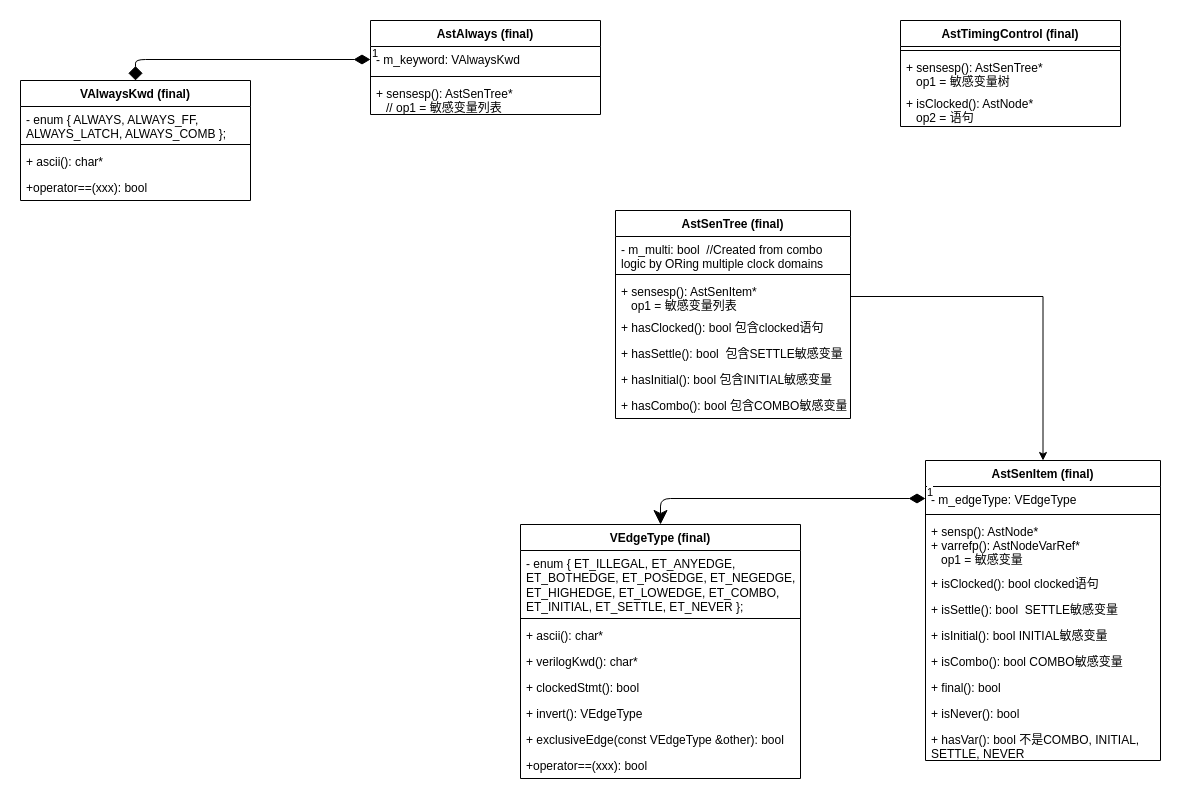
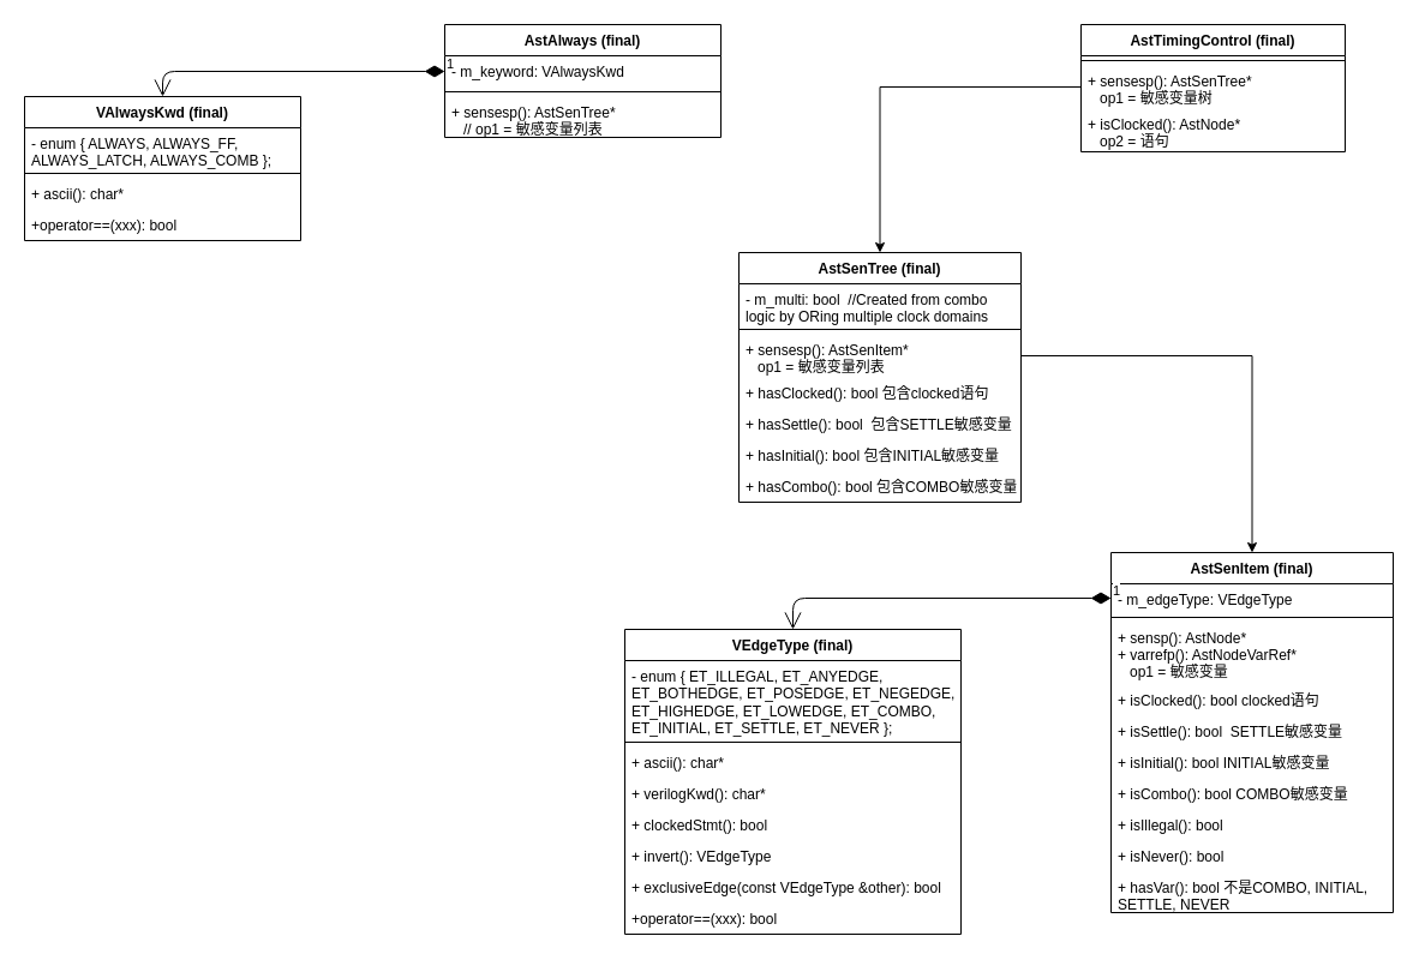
  <mxCell id="0" />
  <mxCell id="1" parent="0" />
  <mxCell id="2" value="AstAlways (final)" style="swimlane;fontStyle=1;align=center;verticalAlign=top;childLayout=stackLayout;horizontal=1;startSize=26;horizontalStack=0;resizeParent=1;resizeParentMax=0;resizeLast=0;collapsible=1;marginBottom=0;" vertex="1" parent="1"><mxGeometry x="370" y="20" width="230" height="94" as="geometry" /></mxCell>
  <mxCell id="3" value="- m_keyword: VAlwaysKwd" style="text;strokeColor=none;fillColor=none;align=left;verticalAlign=top;spacingLeft=4;spacingRight=4;overflow=hidden;rotatable=0;points=[[0,0.5],[1,0.5]];portConstraint=eastwest;" vertex="1" parent="2"><mxGeometry y="26" width="230" height="26" as="geometry" /></mxCell>
  <mxCell id="4" value="" style="line;strokeWidth=1;fillColor=none;align=left;verticalAlign=middle;spacingTop=-1;spacingLeft=3;spacingRight=3;rotatable=0;labelPosition=right;points=[];portConstraint=eastwest;" vertex="1" parent="2"><mxGeometry y="52" width="230" height="8" as="geometry" /></mxCell>
  <mxCell id="5" value="+ sensesp(): AstSenTree*&#10;   // op1 = 敏感变量列表" style="text;strokeColor=none;fillColor=none;align=left;verticalAlign=top;spacingLeft=4;spacingRight=4;overflow=hidden;rotatable=0;points=[[0,0.5],[1,0.5]];portConstraint=eastwest;" vertex="1" parent="2"><mxGeometry y="60" width="230" height="34" as="geometry" /></mxCell>
  <mxCell id="6" value="AstTimingControl (final)" style="swimlane;fontStyle=1;align=center;verticalAlign=top;childLayout=stackLayout;horizontal=1;startSize=26;horizontalStack=0;resizeParent=1;resizeParentMax=0;resizeLast=0;collapsible=1;marginBottom=0;" vertex="1" parent="1"><mxGeometry x="900" y="20" width="220" height="106" as="geometry" /></mxCell>
  <mxCell id="7" value="" style="line;strokeWidth=1;fillColor=none;align=left;verticalAlign=middle;spacingTop=-1;spacingLeft=3;spacingRight=3;rotatable=0;labelPosition=right;points=[];portConstraint=eastwest;" vertex="1" parent="6"><mxGeometry y="26" width="220" height="8" as="geometry" /></mxCell>
  <mxCell id="8" value="+ sensesp(): AstSenTree*&#10;   op1 = 敏感变量树" style="text;strokeColor=none;fillColor=none;align=left;verticalAlign=top;spacingLeft=4;spacingRight=4;overflow=hidden;rotatable=0;points=[[0,0.5],[1,0.5]];portConstraint=eastwest;" vertex="1" parent="6"><mxGeometry y="34" width="220" height="36" as="geometry" /></mxCell>
  <mxCell id="9" value="+ isClocked(): AstNode*&#10;   op2 = 语句" style="text;strokeColor=none;fillColor=none;align=left;verticalAlign=top;spacingLeft=4;spacingRight=4;overflow=hidden;rotatable=0;points=[[0,0.5],[1,0.5]];portConstraint=eastwest;" vertex="1" parent="6"><mxGeometry y="70" width="220" height="36" as="geometry" /></mxCell>
  <mxCell id="10" value="AstSenTree (final)" style="swimlane;fontStyle=1;align=center;verticalAlign=top;childLayout=stackLayout;horizontal=1;startSize=26;horizontalStack=0;resizeParent=1;resizeParentMax=0;resizeLast=0;collapsible=1;marginBottom=0;" vertex="1" parent="1"><mxGeometry x="615" y="210" width="235" height="208" as="geometry" /></mxCell>
  <mxCell id="11" value="- m_multi: bool  //Created from combo logic by ORing multiple clock domains" style="text;strokeColor=none;fillColor=none;align=left;verticalAlign=top;spacingLeft=4;spacingRight=4;overflow=hidden;rotatable=0;points=[[0,0.5],[1,0.5]];portConstraint=eastwest;whiteSpace=wrap;" vertex="1" parent="10"><mxGeometry y="26" width="235" height="34" as="geometry" /></mxCell>
  <mxCell id="12" value="" style="line;strokeWidth=1;fillColor=none;align=left;verticalAlign=middle;spacingTop=-1;spacingLeft=3;spacingRight=3;rotatable=0;labelPosition=right;points=[];portConstraint=eastwest;" vertex="1" parent="10"><mxGeometry y="60" width="235" height="8" as="geometry" /></mxCell>
  <mxCell id="13" value="+ sensesp(): AstSenItem*&#10;   op1 = 敏感变量列表" style="text;strokeColor=none;fillColor=none;align=left;verticalAlign=top;spacingLeft=4;spacingRight=4;overflow=hidden;rotatable=0;points=[[0,0.5],[1,0.5]];portConstraint=eastwest;" vertex="1" parent="10"><mxGeometry y="68" width="235" height="36" as="geometry" /></mxCell>
  <mxCell id="14" value="+ hasClocked(): bool 包含clocked语句" style="text;strokeColor=none;fillColor=none;align=left;verticalAlign=top;spacingLeft=4;spacingRight=4;overflow=hidden;rotatable=0;points=[[0,0.5],[1,0.5]];portConstraint=eastwest;" vertex="1" parent="10"><mxGeometry y="104" width="235" height="26" as="geometry" /></mxCell>
  <mxCell id="15" value="+ hasSettle(): bool  包含SETTLE敏感变量" style="text;strokeColor=none;fillColor=none;align=left;verticalAlign=top;spacingLeft=4;spacingRight=4;overflow=hidden;rotatable=0;points=[[0,0.5],[1,0.5]];portConstraint=eastwest;" vertex="1" parent="10"><mxGeometry y="130" width="235" height="26" as="geometry" /></mxCell>
  <mxCell id="16" value="+ hasInitial(): bool 包含INITIAL敏感变量" style="text;strokeColor=none;fillColor=none;align=left;verticalAlign=top;spacingLeft=4;spacingRight=4;overflow=hidden;rotatable=0;points=[[0,0.5],[1,0.5]];portConstraint=eastwest;" vertex="1" parent="10"><mxGeometry y="156" width="235" height="26" as="geometry" /></mxCell>
  <mxCell id="17" value="+ hasCombo(): bool 包含COMBO敏感变量" style="text;strokeColor=none;fillColor=none;align=left;verticalAlign=top;spacingLeft=4;spacingRight=4;overflow=hidden;rotatable=0;points=[[0,0.5],[1,0.5]];portConstraint=eastwest;" vertex="1" parent="10"><mxGeometry y="182" width="235" height="26" as="geometry" /></mxCell>
  <mxCell id="18" value="AstSenItem (final)" style="swimlane;fontStyle=1;align=center;verticalAlign=top;childLayout=stackLayout;horizontal=1;startSize=26;horizontalStack=0;resizeParent=1;resizeParentMax=0;resizeLast=0;collapsible=1;marginBottom=0;" vertex="1" parent="1"><mxGeometry x="925" y="460" width="235" height="300" as="geometry" /></mxCell>
  <mxCell id="19" value="- m_edgeType: VEdgeType" style="text;strokeColor=none;fillColor=none;align=left;verticalAlign=top;spacingLeft=4;spacingRight=4;overflow=hidden;rotatable=0;points=[[0,0.5],[1,0.5]];portConstraint=eastwest;whiteSpace=wrap;" vertex="1" parent="18"><mxGeometry y="26" width="235" height="24" as="geometry" /></mxCell>
  <mxCell id="20" value="" style="line;strokeWidth=1;fillColor=none;align=left;verticalAlign=middle;spacingTop=-1;spacingLeft=3;spacingRight=3;rotatable=0;labelPosition=right;points=[];portConstraint=eastwest;" vertex="1" parent="18"><mxGeometry y="50" width="235" height="8" as="geometry" /></mxCell>
  <mxCell id="21" value="+ sensp(): AstNode*&#10;+ varrefp(): AstNodeVarRef*&#10;   op1 = 敏感变量" style="text;strokeColor=none;fillColor=none;align=left;verticalAlign=top;spacingLeft=4;spacingRight=4;overflow=hidden;rotatable=0;points=[[0,0.5],[1,0.5]];portConstraint=eastwest;" vertex="1" parent="18"><mxGeometry y="58" width="235" height="52" as="geometry" /></mxCell>
  <mxCell id="22" value="+ isClocked(): bool clocked语句" style="text;strokeColor=none;fillColor=none;align=left;verticalAlign=top;spacingLeft=4;spacingRight=4;overflow=hidden;rotatable=0;points=[[0,0.5],[1,0.5]];portConstraint=eastwest;" vertex="1" parent="18"><mxGeometry y="110" width="235" height="26" as="geometry" /></mxCell>
  <mxCell id="23" value="+ isSettle(): bool  SETTLE敏感变量" style="text;strokeColor=none;fillColor=none;align=left;verticalAlign=top;spacingLeft=4;spacingRight=4;overflow=hidden;rotatable=0;points=[[0,0.5],[1,0.5]];portConstraint=eastwest;" vertex="1" parent="18"><mxGeometry y="136" width="235" height="26" as="geometry" /></mxCell>
  <mxCell id="24" value="+ isInitial(): bool INITIAL敏感变量" style="text;strokeColor=none;fillColor=none;align=left;verticalAlign=top;spacingLeft=4;spacingRight=4;overflow=hidden;rotatable=0;points=[[0,0.5],[1,0.5]];portConstraint=eastwest;" vertex="1" parent="18"><mxGeometry y="162" width="235" height="26" as="geometry" /></mxCell>
  <mxCell id="25" value="+ isCombo(): bool COMBO敏感变量" style="text;strokeColor=none;fillColor=none;align=left;verticalAlign=top;spacingLeft=4;spacingRight=4;overflow=hidden;rotatable=0;points=[[0,0.5],[1,0.5]];portConstraint=eastwest;" vertex="1" parent="18"><mxGeometry y="188" width="235" height="26" as="geometry" /></mxCell>
- <mxCell id="26" value="+ final(): bool" style="text;strokeColor=none;fillColor=none;align=left;verticalAlign=top;spacingLeft=4;spacingRight=4;overflow=hidden;rotatable=0;points=[[0,0.5],[1,0.5]];portConstraint=eastwest;" vertex="1" parent="18"><mxGeometry y="214" width="235" height="26" as="geometry" /></mxCell>
+ <mxCell id="26" value="+ isIllegal(): bool" style="text;strokeColor=none;fillColor=none;align=left;verticalAlign=top;spacingLeft=4;spacingRight=4;overflow=hidden;rotatable=0;points=[[0,0.5],[1,0.5]];portConstraint=eastwest;" vertex="1" parent="18"><mxGeometry y="214" width="235" height="26" as="geometry" /></mxCell>
  <mxCell id="27" value="+ isNever(): bool" style="text;strokeColor=none;fillColor=none;align=left;verticalAlign=top;spacingLeft=4;spacingRight=4;overflow=hidden;rotatable=0;points=[[0,0.5],[1,0.5]];portConstraint=eastwest;" vertex="1" parent="18"><mxGeometry y="240" width="235" height="26" as="geometry" /></mxCell>
  <mxCell id="28" value="+ hasVar(): bool 不是COMBO, INITIAL, SETTLE, NEVER" style="text;strokeColor=none;fillColor=none;align=left;verticalAlign=top;spacingLeft=4;spacingRight=4;overflow=hidden;rotatable=0;points=[[0,0.5],[1,0.5]];portConstraint=eastwest;whiteSpace=wrap;" vertex="1" parent="18"><mxGeometry y="266" width="235" height="34" as="geometry" /></mxCell>
  <mxCell id="29" value="VEdgeType (final)" style="swimlane;fontStyle=1;align=center;verticalAlign=top;childLayout=stackLayout;horizontal=1;startSize=26;horizontalStack=0;resizeParent=1;resizeParentMax=0;resizeLast=0;collapsible=1;marginBottom=0;" vertex="1" parent="1"><mxGeometry x="520" y="524" width="280" height="254" as="geometry" /></mxCell>
  <mxCell id="30" value="- enum { ET_ILLEGAL, ET_ANYEDGE, ET_BOTHEDGE, ET_POSEDGE, ET_NEGEDGE, ET_HIGHEDGE, ET_LOWEDGE, ET_COMBO, ET_INITIAL, ET_SETTLE, ET_NEVER };" style="text;strokeColor=none;fillColor=none;align=left;verticalAlign=top;spacingLeft=4;spacingRight=4;overflow=hidden;rotatable=0;points=[[0,0.5],[1,0.5]];portConstraint=eastwest;whiteSpace=wrap;" vertex="1" parent="29"><mxGeometry y="26" width="280" height="64" as="geometry" /></mxCell>
  <mxCell id="31" value="" style="line;strokeWidth=1;fillColor=none;align=left;verticalAlign=middle;spacingTop=-1;spacingLeft=3;spacingRight=3;rotatable=0;labelPosition=right;points=[];portConstraint=eastwest;" vertex="1" parent="29"><mxGeometry y="90" width="280" height="8" as="geometry" /></mxCell>
  <mxCell id="32" value="+ ascii(): char* " style="text;strokeColor=none;fillColor=none;align=left;verticalAlign=top;spacingLeft=4;spacingRight=4;overflow=hidden;rotatable=0;points=[[0,0.5],[1,0.5]];portConstraint=eastwest;" vertex="1" parent="29"><mxGeometry y="98" width="280" height="26" as="geometry" /></mxCell>
  <mxCell id="33" value="+ verilogKwd(): char* " style="text;strokeColor=none;fillColor=none;align=left;verticalAlign=top;spacingLeft=4;spacingRight=4;overflow=hidden;rotatable=0;points=[[0,0.5],[1,0.5]];portConstraint=eastwest;" vertex="1" parent="29"><mxGeometry y="124" width="280" height="26" as="geometry" /></mxCell>
  <mxCell id="34" value="+ clockedStmt(): bool" style="text;strokeColor=none;fillColor=none;align=left;verticalAlign=top;spacingLeft=4;spacingRight=4;overflow=hidden;rotatable=0;points=[[0,0.5],[1,0.5]];portConstraint=eastwest;" vertex="1" parent="29"><mxGeometry y="150" width="280" height="26" as="geometry" /></mxCell>
  <mxCell id="35" value="+ invert(): VEdgeType " style="text;strokeColor=none;fillColor=none;align=left;verticalAlign=top;spacingLeft=4;spacingRight=4;overflow=hidden;rotatable=0;points=[[0,0.5],[1,0.5]];portConstraint=eastwest;" vertex="1" parent="29"><mxGeometry y="176" width="280" height="26" as="geometry" /></mxCell>
  <mxCell id="36" value="+ exclusiveEdge(const VEdgeType &amp;other): bool" style="text;strokeColor=none;fillColor=none;align=left;verticalAlign=top;spacingLeft=4;spacingRight=4;overflow=hidden;rotatable=0;points=[[0,0.5],[1,0.5]];portConstraint=eastwest;" vertex="1" parent="29"><mxGeometry y="202" width="280" height="26" as="geometry" /></mxCell>
  <mxCell id="37" value="+operator==(xxx): bool " style="text;strokeColor=none;fillColor=none;align=left;verticalAlign=top;spacingLeft=4;spacingRight=4;overflow=hidden;rotatable=0;points=[[0,0.5],[1,0.5]];portConstraint=eastwest;" vertex="1" parent="29"><mxGeometry y="228" width="280" height="26" as="geometry" /></mxCell>
- <mxCell id="38" value="1" style="endArrow=classic;html=1;endSize=12;startArrow=diamondThin;startSize=14;startFill=1;edgeStyle=orthogonalEdgeStyle;align=left;verticalAlign=bottom;entryX=0.5;entryY=0;entryDx=0;entryDy=0;" edge="1" parent="1" source="19" target="29"><mxGeometry x="-1" y="3" relative="1" as="geometry"><mxPoint x="1130" y="1025" as="sourcePoint" /><mxPoint x="1000" y="1000" as="targetPoint" /></mxGeometry></mxCell>
+ <mxCell id="38" value="1" style="endArrow=open;html=1;endSize=12;startArrow=diamondThin;startSize=14;startFill=1;edgeStyle=orthogonalEdgeStyle;align=left;verticalAlign=bottom;entryX=0.5;entryY=0;entryDx=0;entryDy=0;" edge="1" parent="1" source="19" target="29"><mxGeometry x="-1" y="3" relative="1" as="geometry"><mxPoint x="1130" y="1025" as="sourcePoint" /><mxPoint x="1000" y="1000" as="targetPoint" /></mxGeometry></mxCell>
  <mxCell id="39" style="edgeStyle=orthogonalEdgeStyle;rounded=0;orthogonalLoop=1;jettySize=auto;html=1;exitX=1;exitY=0.5;exitDx=0;exitDy=0;" edge="1" parent="1" source="13" target="18"><mxGeometry relative="1" as="geometry" /></mxCell>
+ <mxCell id="40" style="edgeStyle=orthogonalEdgeStyle;rounded=0;orthogonalLoop=1;jettySize=auto;html=1;" edge="1" parent="1" source="8" target="10"><mxGeometry relative="1" as="geometry" /></mxCell>
  <mxCell id="41" value="VAlwaysKwd (final)" style="swimlane;fontStyle=1;align=center;verticalAlign=top;childLayout=stackLayout;horizontal=1;startSize=26;horizontalStack=0;resizeParent=1;resizeParentMax=0;resizeLast=0;collapsible=1;marginBottom=0;" vertex="1" parent="1"><mxGeometry x="20" y="80" width="230" height="120" as="geometry" /></mxCell>
  <mxCell id="42" value="- enum { ALWAYS, ALWAYS_FF, ALWAYS_LATCH, ALWAYS_COMB };" style="text;strokeColor=none;fillColor=none;align=left;verticalAlign=top;spacingLeft=4;spacingRight=4;overflow=hidden;rotatable=0;points=[[0,0.5],[1,0.5]];portConstraint=eastwest;whiteSpace=wrap;" vertex="1" parent="41"><mxGeometry y="26" width="230" height="34" as="geometry" /></mxCell>
  <mxCell id="43" value="" style="line;strokeWidth=1;fillColor=none;align=left;verticalAlign=middle;spacingTop=-1;spacingLeft=3;spacingRight=3;rotatable=0;labelPosition=right;points=[];portConstraint=eastwest;" vertex="1" parent="41"><mxGeometry y="60" width="230" height="8" as="geometry" /></mxCell>
  <mxCell id="44" value="+ ascii(): char* " style="text;strokeColor=none;fillColor=none;align=left;verticalAlign=top;spacingLeft=4;spacingRight=4;overflow=hidden;rotatable=0;points=[[0,0.5],[1,0.5]];portConstraint=eastwest;" vertex="1" parent="41"><mxGeometry y="68" width="230" height="26" as="geometry" /></mxCell>
  <mxCell id="45" value="+operator==(xxx): bool " style="text;strokeColor=none;fillColor=none;align=left;verticalAlign=top;spacingLeft=4;spacingRight=4;overflow=hidden;rotatable=0;points=[[0,0.5],[1,0.5]];portConstraint=eastwest;" vertex="1" parent="41"><mxGeometry y="94" width="230" height="26" as="geometry" /></mxCell>
- <mxCell id="46" value="1" style="endArrow=diamond;html=1;endSize=12;startArrow=diamondThin;startSize=14;startFill=1;edgeStyle=orthogonalEdgeStyle;align=left;verticalAlign=bottom;entryX=0.5;entryY=0;entryDx=0;entryDy=0;exitX=0;exitY=0.5;exitDx=0;exitDy=0;" edge="1" parent="1" source="3" target="41"><mxGeometry x="-1" y="3" relative="1" as="geometry"><mxPoint x="935" y="508" as="sourcePoint" /><mxPoint x="670" y="534" as="targetPoint" /></mxGeometry></mxCell>
+ <mxCell id="46" value="1" style="endArrow=open;html=1;endSize=12;startArrow=diamondThin;startSize=14;startFill=1;edgeStyle=orthogonalEdgeStyle;align=left;verticalAlign=bottom;entryX=0.5;entryY=0;entryDx=0;entryDy=0;exitX=0;exitY=0.5;exitDx=0;exitDy=0;" edge="1" parent="1" source="3" target="41"><mxGeometry x="-1" y="3" relative="1" as="geometry"><mxPoint x="935" y="508" as="sourcePoint" /><mxPoint x="670" y="534" as="targetPoint" /></mxGeometry></mxCell>
